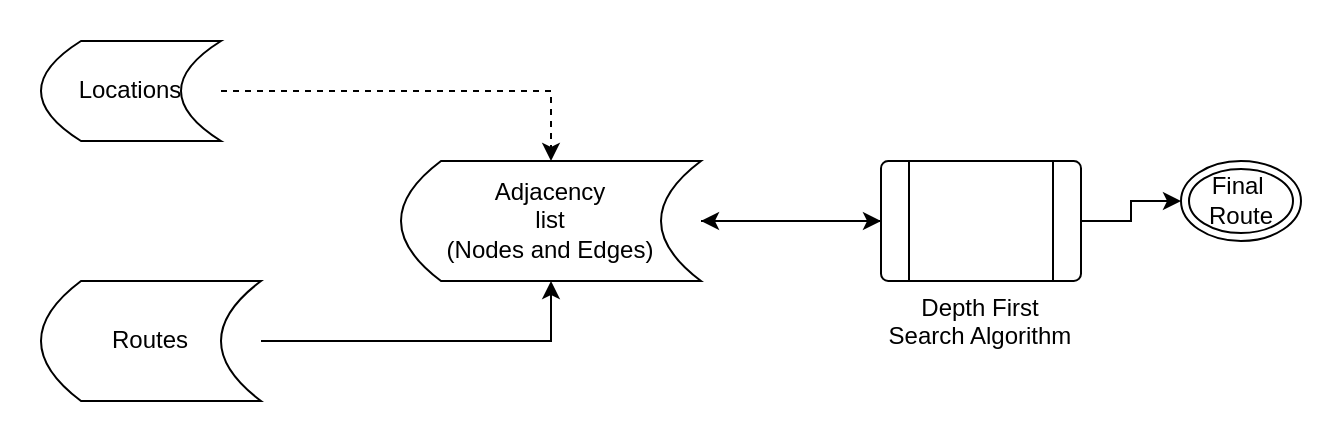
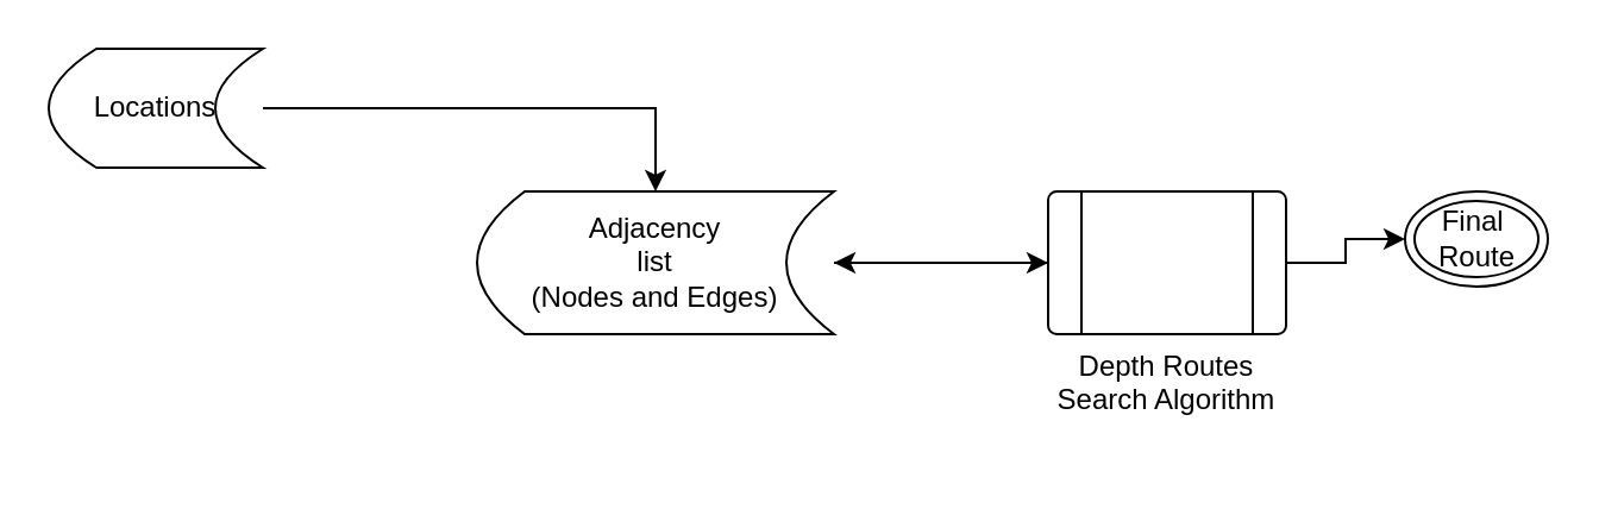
  <mxCell id="0" />
  <mxCell id="1" parent="0" />
- <mxCell id="2" style="edgeStyle=orthogonalEdgeStyle;rounded=0;orthogonalLoop=1;jettySize=auto;html=1;exitX=1;exitY=0.5;exitDx=0;exitDy=0;entryX=0.5;entryY=0;entryDx=0;entryDy=0;dashed=1;" edge="1" parent="1" source="3" target="7"><mxGeometry relative="1" as="geometry" /></mxCell>
+ <mxCell id="2" style="edgeStyle=orthogonalEdgeStyle;rounded=0;orthogonalLoop=1;jettySize=auto;html=1;exitX=1;exitY=0.5;exitDx=0;exitDy=0;entryX=0.5;entryY=0;entryDx=0;entryDy=0;" edge="1" parent="1" source="3" target="7"><mxGeometry relative="1" as="geometry" /></mxCell>
  <mxCell id="3" value="Locations" style="shape=dataStorage;whiteSpace=wrap;html=1;fixedSize=1;" vertex="1" parent="1"><mxGeometry x="20" y="20" width="90" height="50" as="geometry" /></mxCell>
- <mxCell id="4" style="edgeStyle=orthogonalEdgeStyle;rounded=0;orthogonalLoop=1;jettySize=auto;html=1;entryX=0.5;entryY=1;entryDx=0;entryDy=0;" edge="1" parent="1" source="5" target="7"><mxGeometry relative="1" as="geometry" /></mxCell>
- <mxCell id="5" value="Routes" style="shape=dataStorage;whiteSpace=wrap;html=1;fixedSize=1;" vertex="1" parent="1"><mxGeometry x="20" y="140" width="110" height="60" as="geometry" /></mxCell>
  <mxCell id="6" style="edgeStyle=orthogonalEdgeStyle;rounded=0;orthogonalLoop=1;jettySize=auto;html=1;entryX=0;entryY=0.5;entryDx=0;entryDy=0;" edge="1" parent="1" source="7" target="10"><mxGeometry relative="1" as="geometry" /></mxCell>
  <mxCell id="7" value="Adjacency &lt;br&gt;list &lt;br&gt;(Nodes and Edges)" style="shape=dataStorage;whiteSpace=wrap;html=1;fixedSize=1;" vertex="1" parent="1"><mxGeometry x="200" y="80" width="150" height="60" as="geometry" /></mxCell>
  <mxCell id="8" style="edgeStyle=orthogonalEdgeStyle;rounded=0;orthogonalLoop=1;jettySize=auto;html=1;" edge="1" parent="1" source="10" target="7"><mxGeometry relative="1" as="geometry" /></mxCell>
  <mxCell id="9" style="edgeStyle=orthogonalEdgeStyle;rounded=0;orthogonalLoop=1;jettySize=auto;html=1;entryX=0;entryY=0.5;entryDx=0;entryDy=0;" edge="1" parent="1" source="10" target="11"><mxGeometry relative="1" as="geometry" /></mxCell>
- <mxCell id="10" value="Depth First Search Algorithm" style="verticalLabelPosition=bottom;verticalAlign=top;html=1;shape=process;whiteSpace=wrap;rounded=1;size=0.14;arcSize=6;" vertex="1" parent="1"><mxGeometry x="440" y="80" width="100" height="60" as="geometry" /></mxCell>
+ <mxCell id="10" value="Depth Routes Search Algorithm" style="verticalLabelPosition=bottom;verticalAlign=top;html=1;shape=process;whiteSpace=wrap;rounded=1;size=0.14;arcSize=6;" vertex="1" parent="1"><mxGeometry x="440" y="80" width="100" height="60" as="geometry" /></mxCell>
  <mxCell id="11" value="Final&amp;nbsp;&lt;br&gt;Route" style="ellipse;shape=doubleEllipse;html=1;dashed=0;whitespace=wrap;aspect=fixed;" vertex="1" parent="1"><mxGeometry x="590" y="80" width="60" height="40" as="geometry" /></mxCell>
